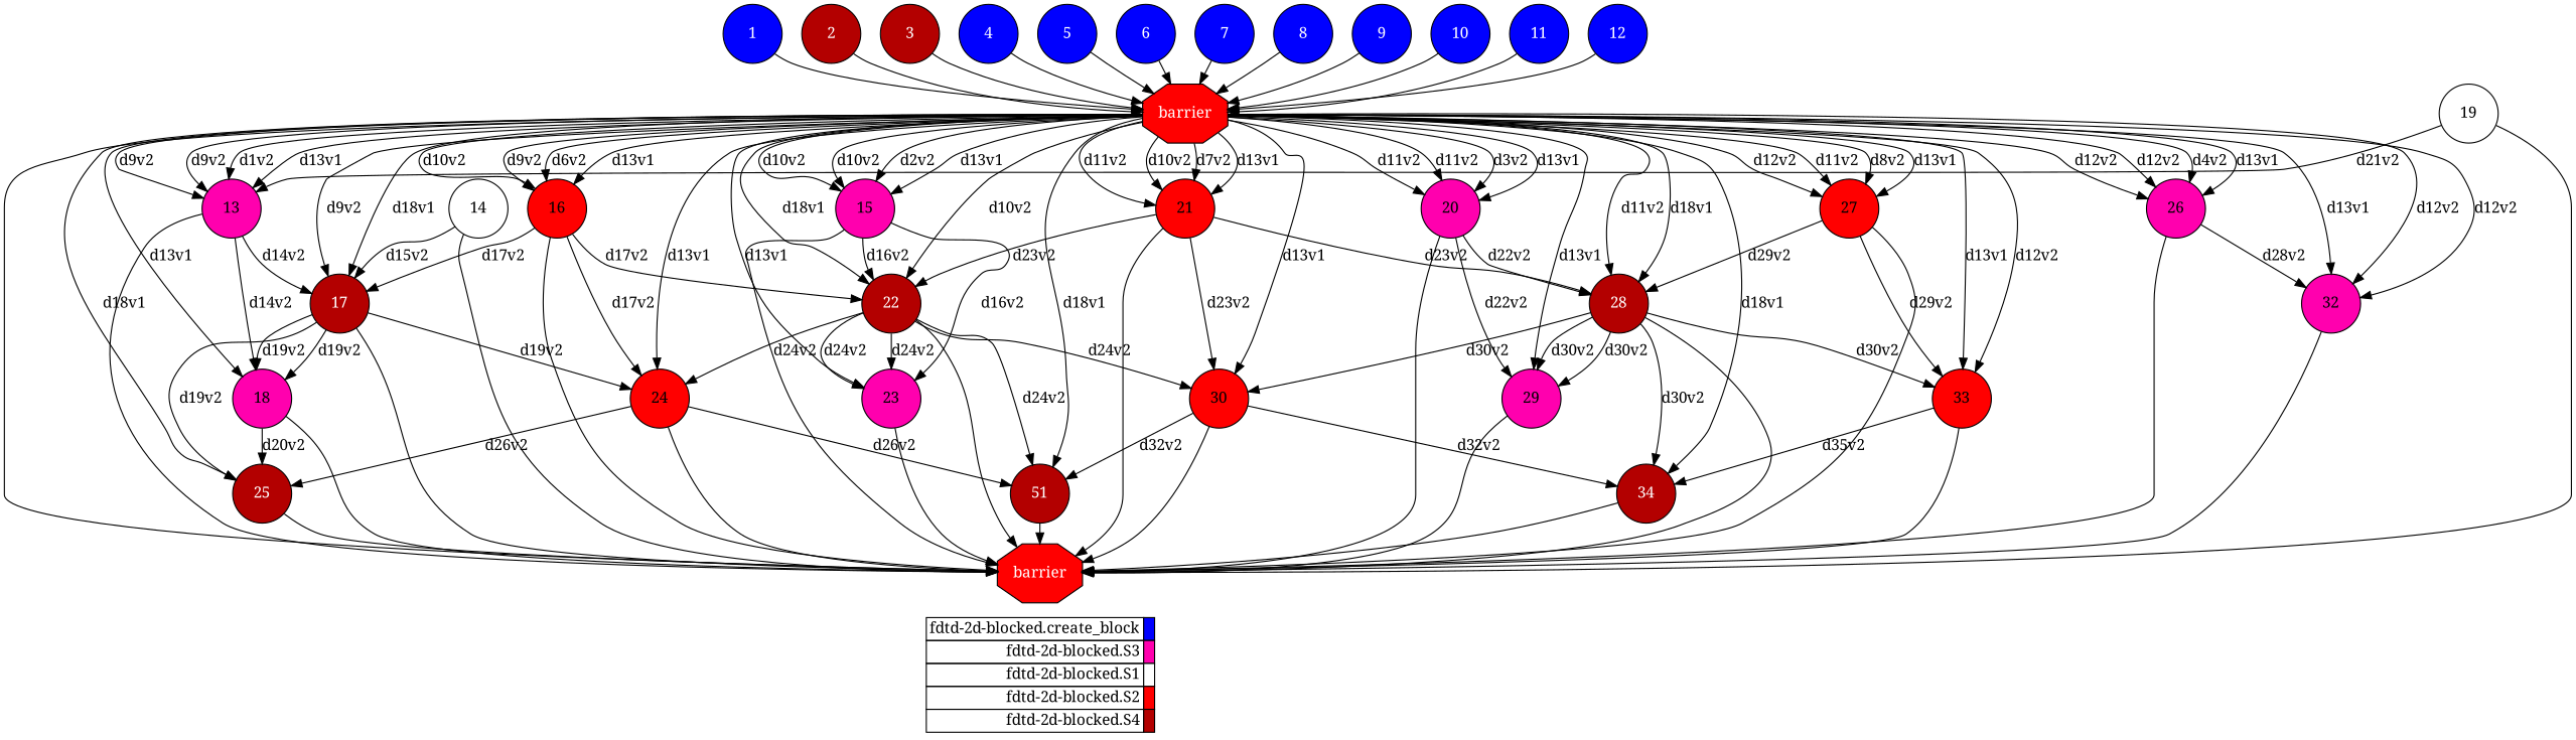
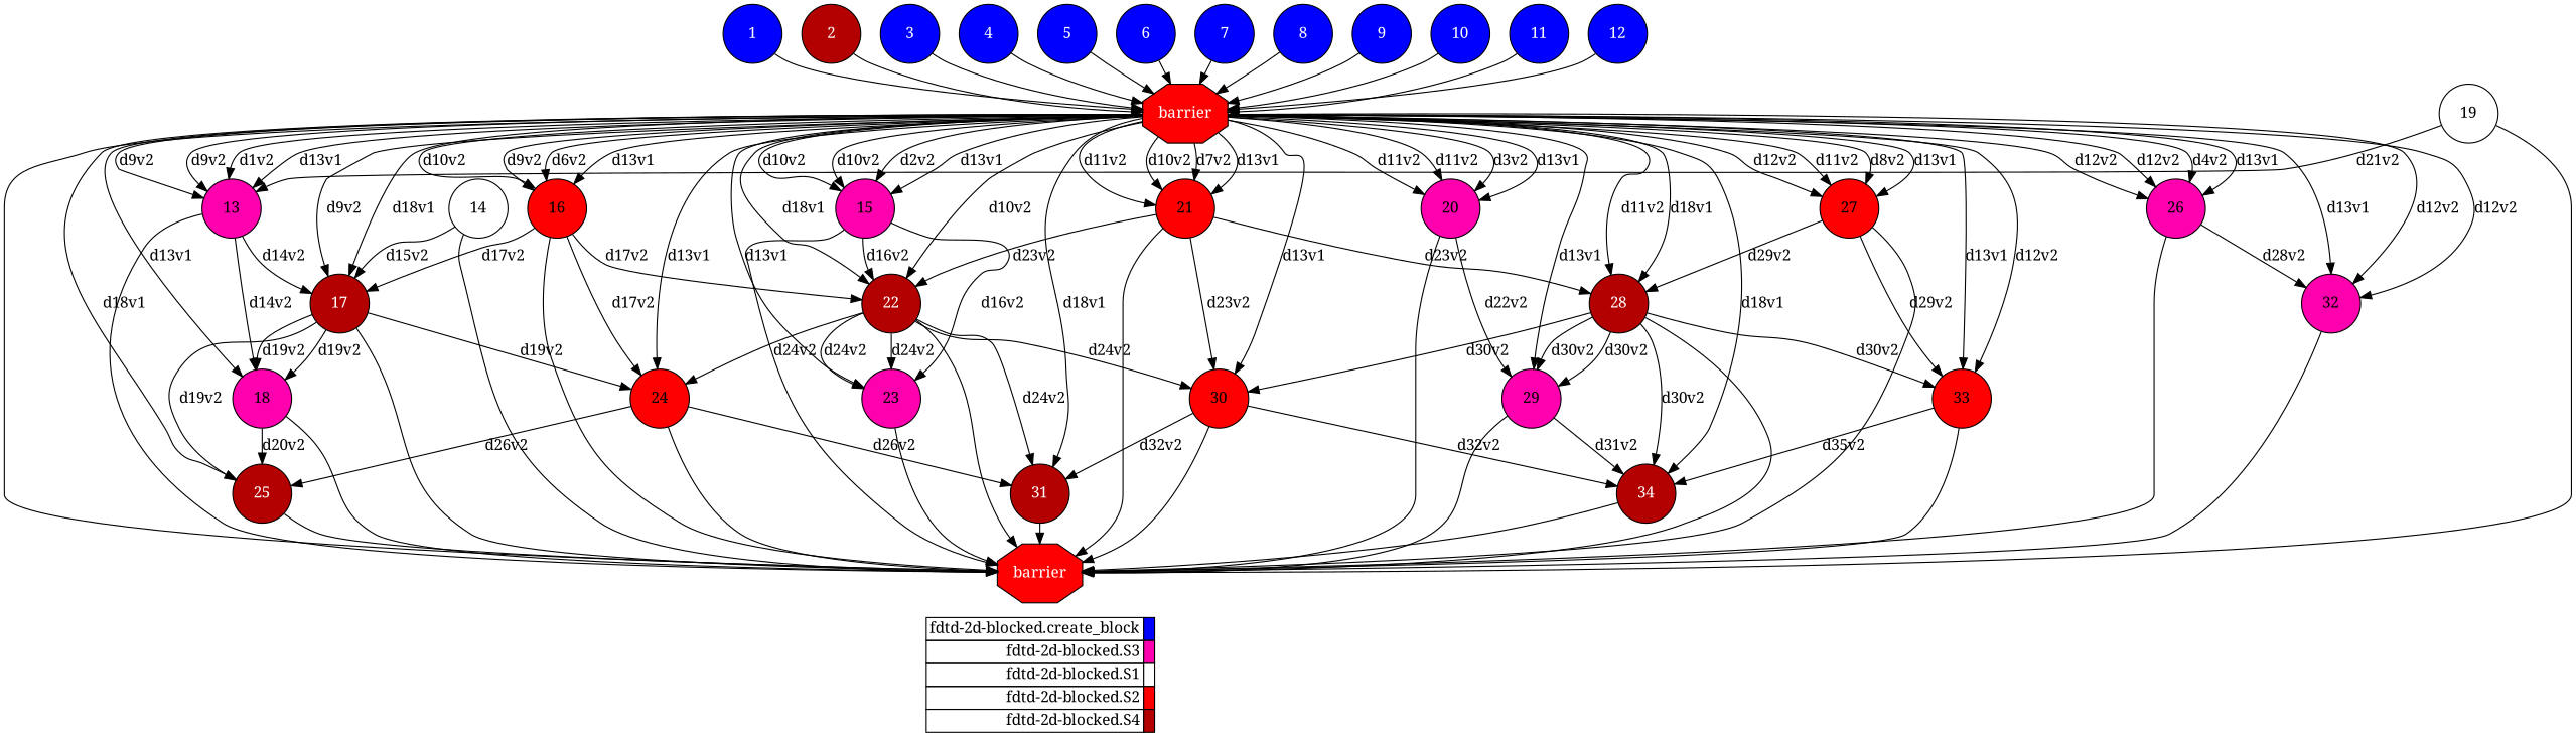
  digraph {
    fontname="Noto Serif"
    labeljust=l
    rankdir=TB
    node [fillcolor="#0000ff" fontcolor="#ffffff" fontname="Noto Serif" shape=circle style=filled]
    edge [fontname="Noto Serif"]
    1 [height=0.75]
    n2 [fillcolor="#ff0000" fontcolor="#FFFFFF" height=0.75 label=barrier shape=octagon]
    2 [fillcolor="#b30000" height=0.75]
-   3 [fillcolor="#b30000" height=0.75]
+   3 [height=0.75]
    4 [height=0.75]
    5 [height=0.75]
    6 [height=0.75]
    7 [height=0.75]
    8 [height=0.75]
    9 [height=0.75]
    10 [height=0.75]
    11 [height=0.75]
    12 [height=0.75]
    13 [fillcolor="#ff00ae" fontcolor="#000000" height=0.75]
    15 [fillcolor="#ff00ae" fontcolor="#000000" height=0.75]
    16 [fillcolor="#ff0000" fontcolor="#000000" height=0.75]
    17 [fillcolor="#b30000" height=0.75]
    18 [fillcolor="#ff00ae" fontcolor="#000000" height=0.75]
    20 [fillcolor="#ff00ae" fontcolor="#000000" height=0.75]
    21 [fillcolor="#ff0000" fontcolor="#000000" height=0.75]
    22 [fillcolor="#b30000" height=0.75]
    23 [fillcolor="#ff00ae" fontcolor="#000000" height=0.75]
    24 [fillcolor="#ff0000" fontcolor="#000000" height=0.75]
    25 [fillcolor="#b30000" height=0.75]
    26 [fillcolor="#ff00ae" fontcolor="#000000" height=0.75]
    27 [fillcolor="#ff0000" fontcolor="#000000" height=0.75]
    28 [fillcolor="#b30000" height=0.75]
    29 [fillcolor="#ff00ae" fontcolor="#000000" height=0.75]
    30 [fillcolor="#ff0000" fontcolor="#000000" height=0.75]
-   31 [fillcolor="#b30000" height=0.75 label=51]
+   31 [fillcolor="#b30000" height=0.75]
    32 [fillcolor="#ff00ae" fontcolor="#000000" height=0.75]
    33 [fillcolor="#ff0000" fontcolor="#000000" height=0.75]
    34 [fillcolor="#b30000" height=0.75]
    n34 [fillcolor="#ff0000" fontcolor="#FFFFFF" height=0.75 label=barrier shape=octagon]
    14 [fillcolor="#ffffff" fontcolor="#000000" height=0.75]
    19 [fillcolor="#ffffff" fontcolor="#000000" height=0.75]
    n37 [height=0.75 label=<       <table border="0" cellpadding="2" cellspacing="0" cellborder="1"> <tr> <td align="right">fdtd-2d-blocked.create_block</td> <td bgcolor="#0000ff">&nbsp;</td> </tr> <tr> <td align="right">fdtd-2d-blocked.S3</td> <td bgcolor="#ff00ae">&nbsp;</td> </tr> <tr> <td align="right">fdtd-2d-blocked.S1</td> <td bgcolor="#ffffff">&nbsp;</td> </tr> <tr> <td align="right">fdtd-2d-blocked.S2</td> <td bgcolor="#ff0000">&nbsp;</td> </tr> <tr> <td align="right">fdtd-2d-blocked.S4</td> <td bgcolor="#b30000">&nbsp;</td> </tr>       </table>     > shape=plaintext fillcolor="" fontcolor="" style=""]
    subgraph sub_1 {
      ranksep=0.20
      1
      n2
      2
      3
      4
      5
      6
      7
      8
      9
      10
      11
      12
      13
      15
      16
      17
      18
      20
      21
      22
      23
      24
      25
      26
      27
      28
      29
      30
      31
      32
      33
      34
      n34
      14
      19
    }
    subgraph sub_2 {
      label=Legend
      rank=sink
      ranksep=0.20
      n37
    }
    1 -> n2
    n2 -> 13 [label=d1v2]
    n2 -> 13 [label=d13v1]
    n2 -> 13 [label=d9v2]
    n2 -> 13 [label=d9v2]
    n2 -> 15 [label=d2v2]
    n2 -> 15 [label=d13v1]
    n2 -> 15 [label=d10v2]
    n2 -> 15 [label=d10v2]
    n2 -> 16 [label=d6v2]
    n2 -> 16 [label=d13v1]
    n2 -> 16 [label=d10v2]
    n2 -> 16 [label=d9v2]
    n2 -> 17 [label=d9v2]
    n2 -> 17 [label=d18v1]
    n2 -> 18 [label=d13v1]
    n2 -> 20 [label=d3v2]
    n2 -> 20 [label=d13v1]
    n2 -> 20 [label=d11v2]
    n2 -> 20 [label=d11v2]
    n2 -> 21 [label=d7v2]
    n2 -> 21 [label=d13v1]
    n2 -> 21 [label=d11v2]
    n2 -> 21 [label=d10v2]
    n2 -> 22 [label=d10v2]
    n2 -> 22 [label=d18v1]
    n2 -> 23 [label=d13v1]
    n2 -> 24 [label=d13v1]
    n2 -> 25 [label=d18v1]
    n2 -> 26 [label=d4v2]
    n2 -> 26 [label=d13v1]
    n2 -> 26 [label=d12v2]
    n2 -> 26 [label=d12v2]
    n2 -> 27 [label=d8v2]
    n2 -> 27 [label=d13v1]
    n2 -> 27 [label=d12v2]
    n2 -> 27 [label=d11v2]
    n2 -> 28 [label=d11v2]
    n2 -> 28 [label=d18v1]
    n2 -> 29 [label=d13v1]
    n2 -> 30 [label=d13v1]
    n2 -> 31 [label=d18v1]
    n2 -> 32 [label=d13v1]
    n2 -> 32 [label=d12v2]
    n2 -> 32 [label=d12v2]
    n2 -> 33 [label=d13v1]
    n2 -> 33 [label=d12v2]
    n2 -> 34 [label=d18v1]
    n2 -> n34
    2 -> n2
    3 -> n2
    4 -> n2
    5 -> n2
    6 -> n2
    7 -> n2
    8 -> n2
    9 -> n2
    10 -> n2
    11 -> n2
    12 -> n2
    13 -> 17 [label=d14v2]
    13 -> 18 [label=d14v2]
    13 -> n34
    15 -> 22 [label=d16v2]
    15 -> 23 [label=d16v2]
    15 -> n34
    16 -> 17 [label=d17v2]
    16 -> 22 [label=d17v2]
    16 -> 24 [label=d17v2]
    16 -> n34
    17 -> 18 [label=d19v2]
    17 -> 18 [label=d19v2]
    17 -> 24 [label=d19v2]
    17 -> 25 [label=d19v2]
    17 -> n34
    18 -> 25 [label=d20v2]
    18 -> n34
-   20 -> 28 [label=d22v2]
    20 -> 29 [label=d22v2]
    20 -> n34
    21 -> 22 [label=d23v2]
    21 -> 28 [label=d23v2]
    21 -> 30 [label=d23v2]
    21 -> n34
    22 -> 23 [label=d24v2]
    22 -> 23 [label=d24v2]
    22 -> 24 [label=d24v2]
    22 -> 30 [label=d24v2]
    22 -> 31 [label=d24v2]
    22 -> n34
    23 -> n34
    24 -> 25 [label=d26v2]
    24 -> 31 [label=d26v2]
    24 -> n34
    25 -> n34
    26 -> 32 [label=d28v2]
    26 -> n34
    27 -> 28 [label=d29v2]
    27 -> 33 [label=d29v2]
    27 -> n34
    28 -> 29 [label=d30v2]
    28 -> 29 [label=d30v2]
    28 -> 30 [label=d30v2]
    28 -> 33 [label=d30v2]
    28 -> 34 [label=d30v2]
    28 -> n34
+   29 -> 34 [label=d31v2]
    29 -> n34
    30 -> 31 [label=d32v2]
    30 -> 34 [label=d32v2]
    30 -> n34
    31 -> n34
    32 -> n34
    33 -> 34 [label=d35v2]
    33 -> n34
    34 -> n34
    14 -> 17 [label=d15v2]
    14 -> n34
    19 -> 13 [label=d21v2]
    19 -> n34
  }
